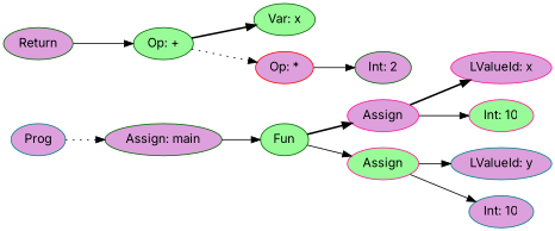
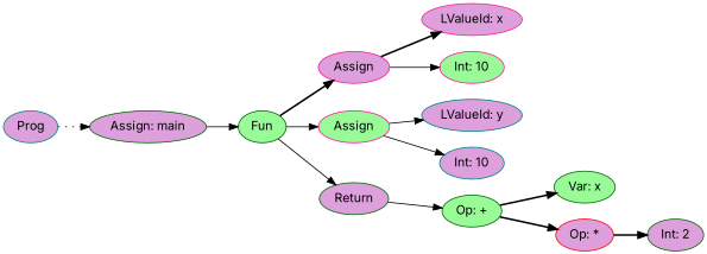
  digraph {
    fontname=Inter
    rankdir=LR
    node [color=darkgreen fillcolor=plum fontname=Inter style=filled]
    edge [fontname=Inter style=solid]
    n1 [color=teal label=Prog]
    n2 [label="Assign: main"]
    n3 [fillcolor=palegreen label=Fun]
    n4 [color=deeppink label=Assign]
    n5 [color=deeppink fillcolor=palegreen label=Assign]
    n6 [label=Return]
    n7 [color=deeppink label="LValueId: x"]
    n8 [color=deeppink fillcolor=palegreen label="Int: 10"]
    n9 [color=teal label="LValueId: y"]
    n10 [color=teal label="Int: 10"]
    n11 [fillcolor=palegreen label="Op: +"]
    n12 [fillcolor=palegreen label="Var: x"]
    n13 [color=red label="Op: *"]
    n14 [label="Int: 2"]
    n1 -> n2 [style=dotted]
    n2 -> n3
    n3 -> n4 [style=bold]
    n3 -> n5
+   n3 -> n6
    n4 -> n7 [style=bold]
    n4 -> n8
    n5 -> n9
    n5 -> n10
    n6 -> n11
    n11 -> n12 [style=bold]
-   n11 -> n13 [style=dotted]
-   n13 -> n14
+   n11 -> n13 [style=bold]
+   n13 -> n14 [style=bold]
  }
